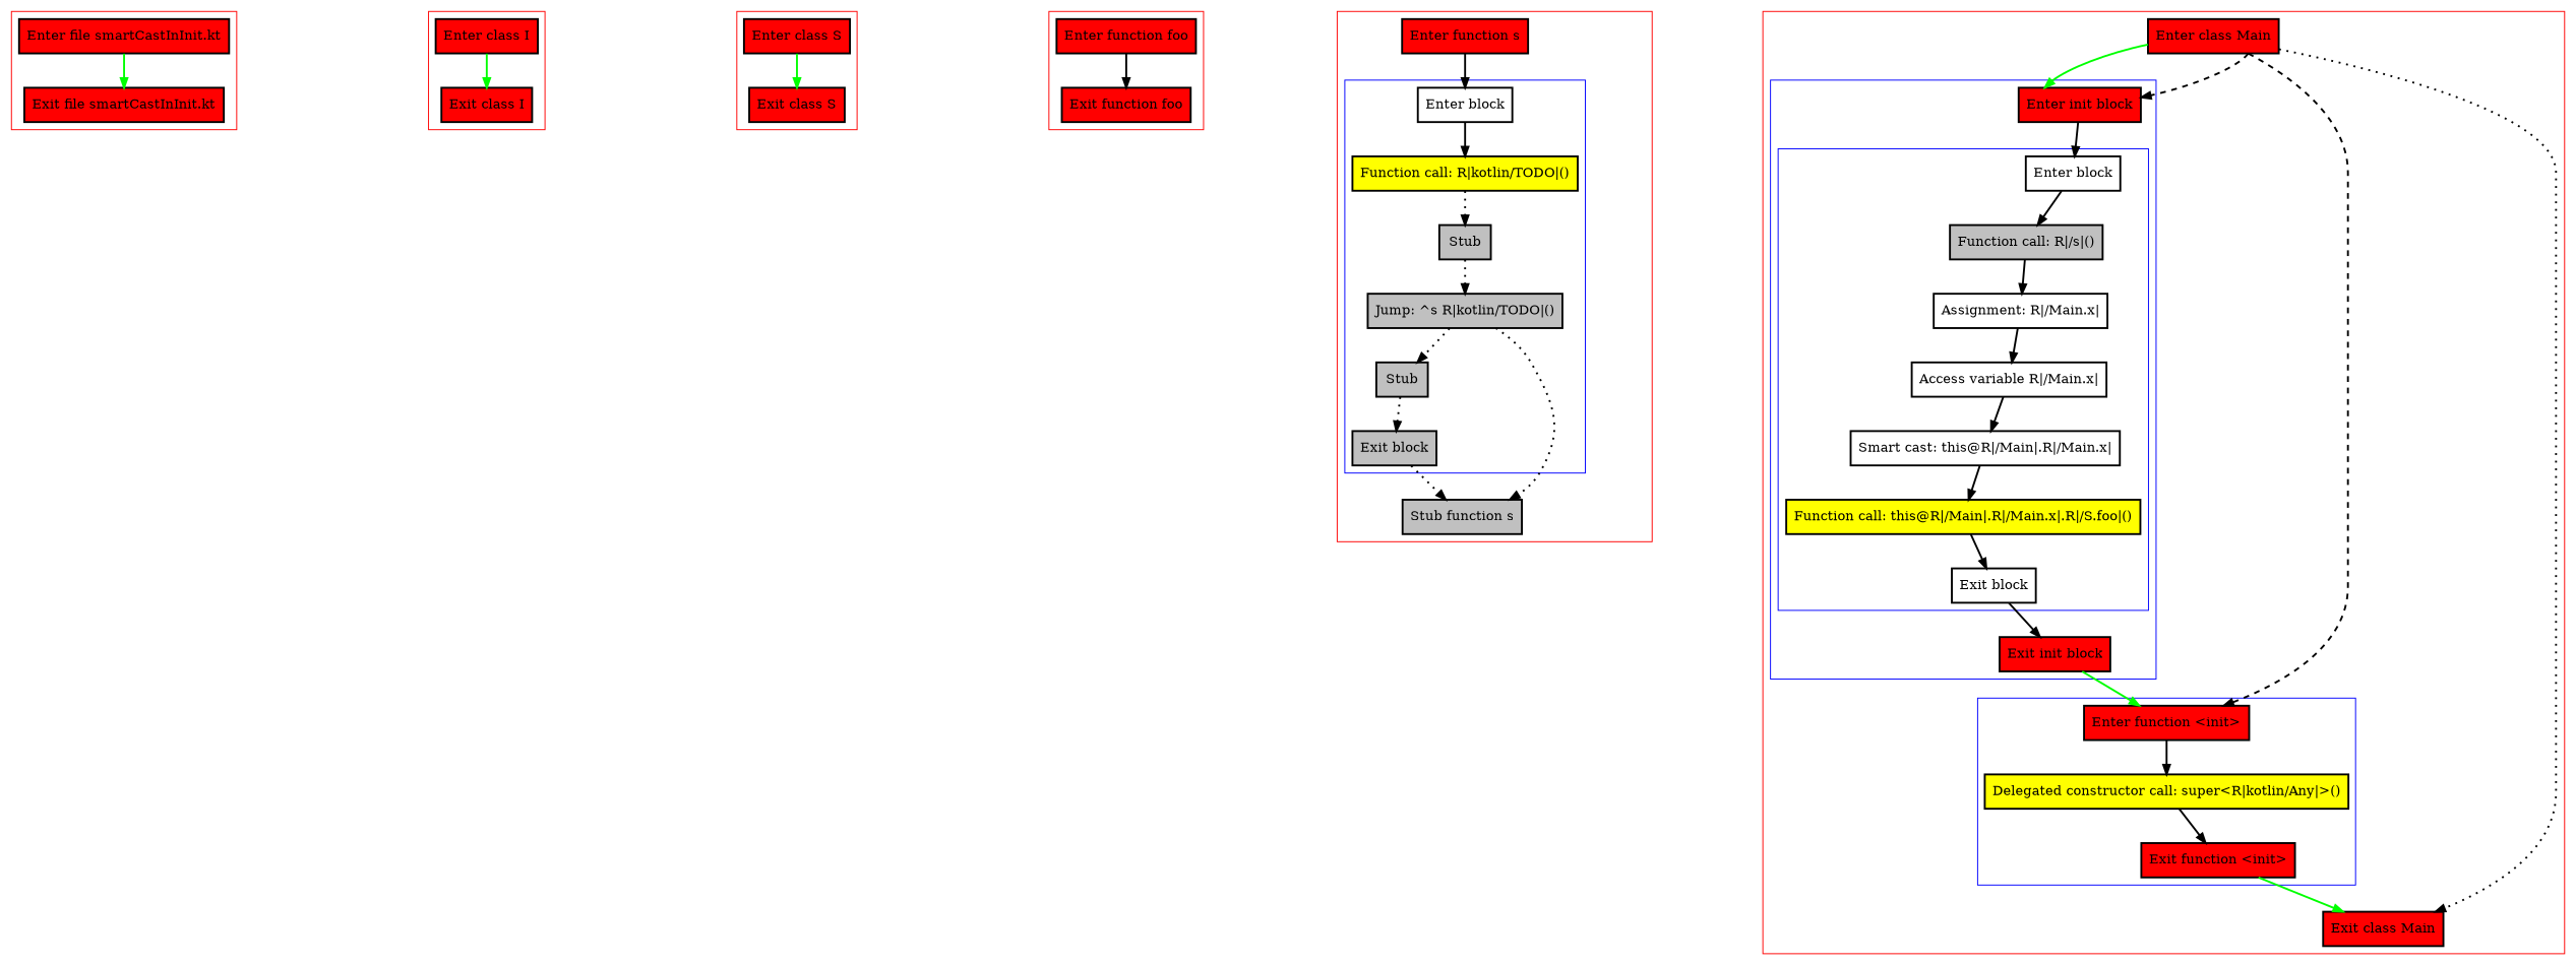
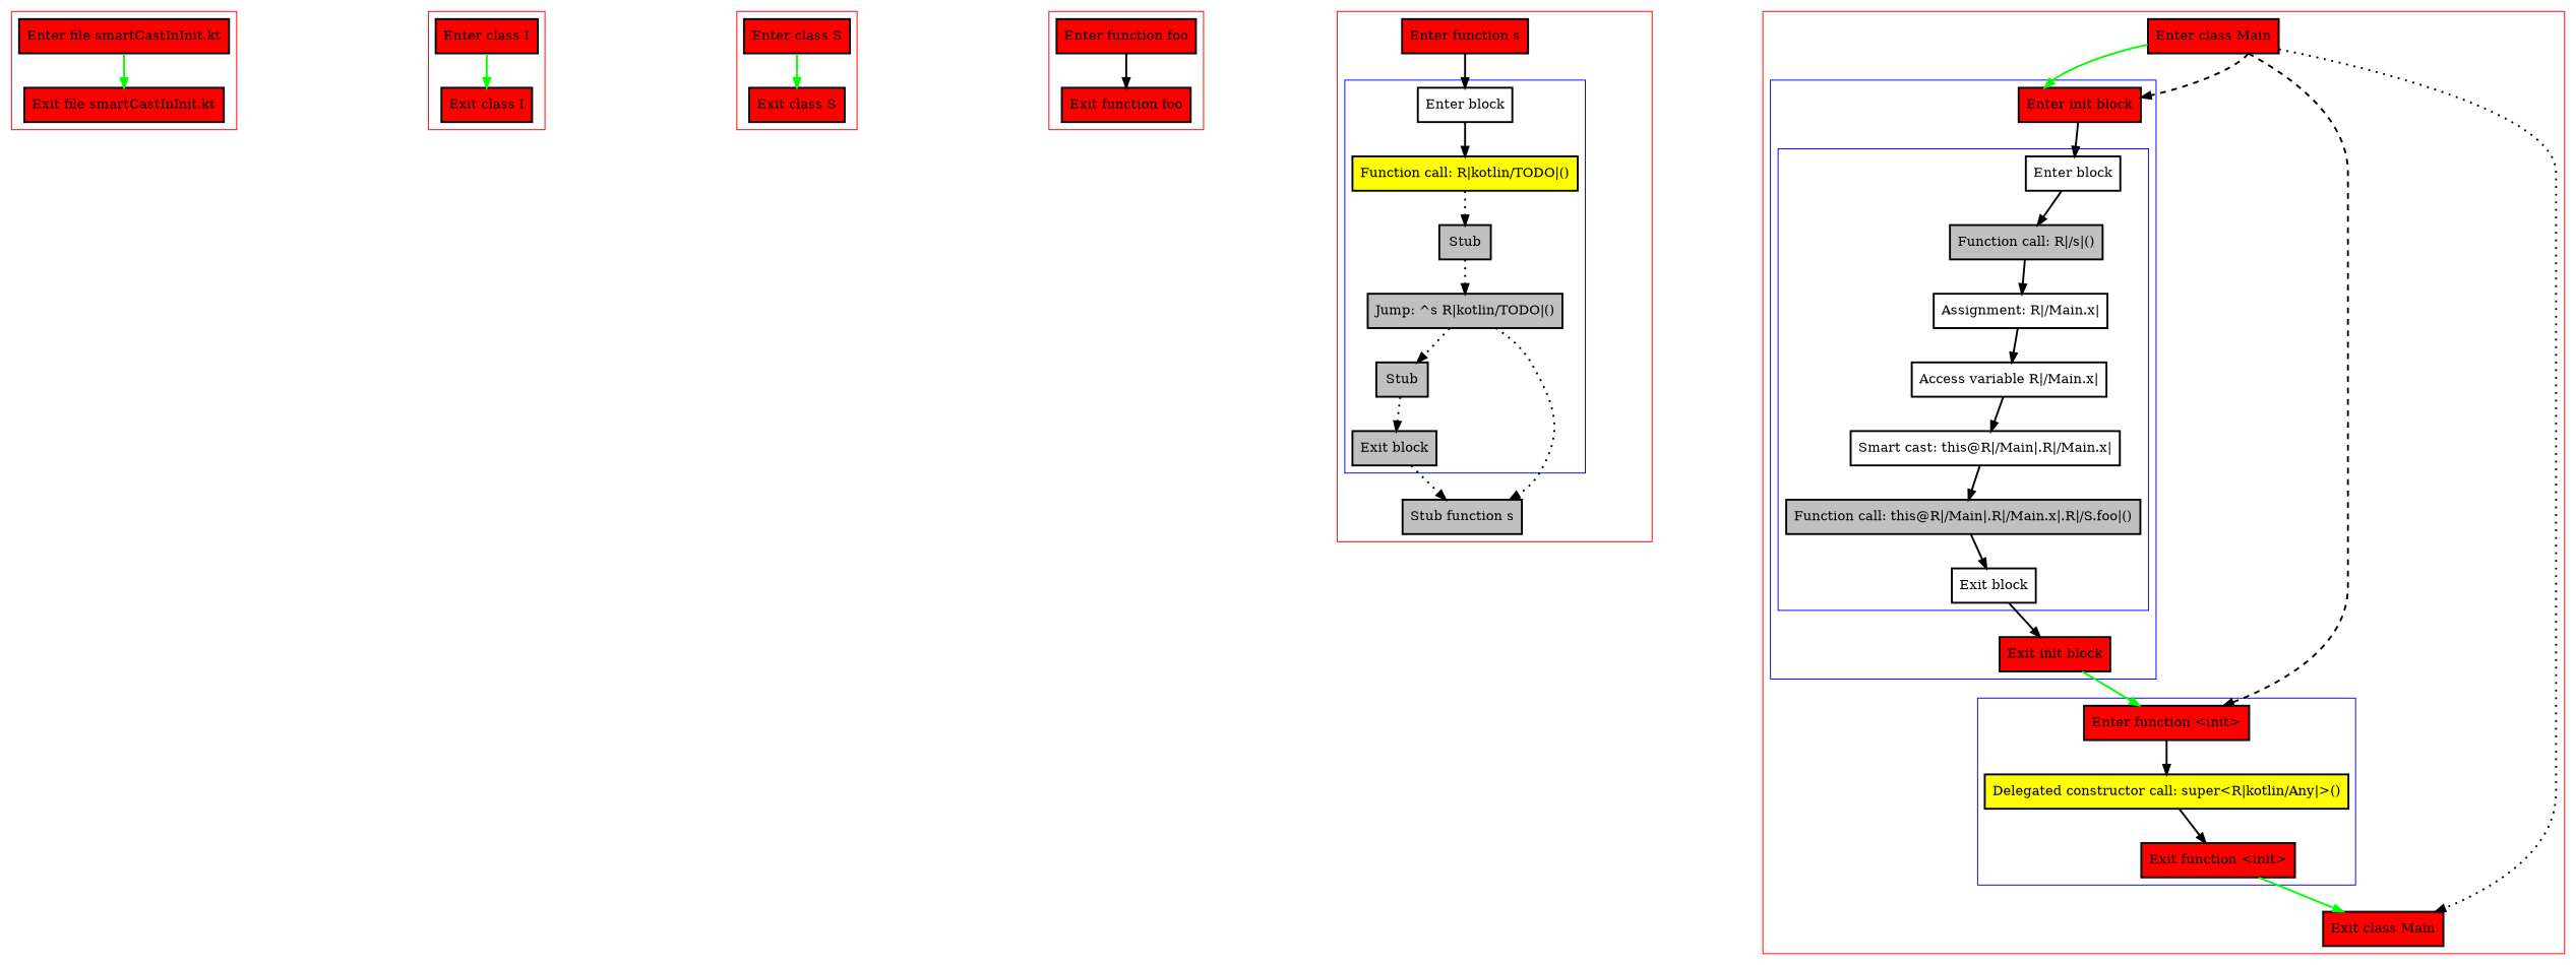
  digraph {
    nodesep=3
    node [fillcolor=red penwidth=2 shape=box style=filled]
    edge [penwidth=2]
    n1 [label="Enter file smartCastInInit.kt"]
    n2 [label="Exit file smartCastInInit.kt"]
    n3 [label="Enter class I"]
    n4 [label="Exit class I"]
    n5 [label="Enter class S"]
    n6 [label="Exit class S"]
    n7 [label="Enter function foo"]
    n8 [label="Exit function foo"]
    n9 [label="Enter block" fillcolor="" style=""]
    n10 [fillcolor=yellow label="Function call: R|kotlin/TODO|()"]
    n11 [fillcolor=gray label=Stub]
    n12 [fillcolor=gray label="Jump: ^s R|kotlin/TODO|()"]
    n13 [fillcolor=gray label=Stub]
    n14 [fillcolor=gray label="Exit block"]
    n15 [label="Enter function s"]
    n16 [fillcolor=gray label="Stub function s"]
    n17 [label="Enter block" fillcolor="" style=""]
    n18 [fillcolor=gray label="Function call: R|/s|()"]
    n19 [label="Assignment: R|/Main.x|" fillcolor="" style=""]
    n20 [label="Access variable R|/Main.x|" fillcolor="" style=""]
    n21 [label="Smart cast: this@R|/Main|.R|/Main.x|" fillcolor="" style=""]
-   n22 [fillcolor=yellow label="Function call: this@R|/Main|.R|/Main.x|.R|/S.foo|()"]
+   n22 [fillcolor=gray label="Function call: this@R|/Main|.R|/Main.x|.R|/S.foo|()"]
    n23 [label="Exit block" fillcolor="" style=""]
    n24 [label="Enter init block"]
    n25 [label="Exit init block"]
    n26 [label="Enter function <init>"]
    n27 [fillcolor=yellow label="Delegated constructor call: super<R|kotlin/Any|>()"]
    n28 [label="Exit function <init>"]
    n29 [label="Enter class Main"]
    n30 [label="Exit class Main"]
    subgraph cluster_1 {
      color=red
      n1
      n2
    }
    subgraph cluster_2 {
      color=red
      n3
      n4
    }
    subgraph cluster_3 {
      color=red
      n5
      n6
    }
    subgraph cluster_4 {
      color=red
      n7
      n8
    }
    subgraph cluster_5 {
      color=red
      n15
      n16
      subgraph cluster_6 {
        color=blue
        n9
        n10
        n11
        n12
        n13
        n14
      }
    }
    subgraph cluster_7 {
      color=red
      n29
      n30
      subgraph cluster_8 {
        color=blue
        n24
        n25
        subgraph cluster_9 {
          color=blue
          n17
          n18
          n19
          n20
          n21
          n22
          n23
        }
      }
      subgraph cluster_10 {
        color=blue
        n26
        n27
        n28
      }
    }
    n1 -> n2 [color=green]
    n3 -> n4 [color=green]
    n5 -> n6 [color=green]
    n7 -> n8
    n9 -> n10
    n10 -> n11 [style=dotted]
    n11 -> n12 [style=dotted]
    n12 -> n13 [style=dotted]
    n12 -> n16 [style=dotted]
    n13 -> n14 [style=dotted]
    n14 -> n16 [style=dotted]
    n15 -> n9
    n17 -> n18
    n18 -> n19
    n19 -> n20
    n20 -> n21
    n21 -> n22
    n22 -> n23
    n23 -> n25
    n24 -> n17
    n25 -> n26 [color=green]
    n26 -> n27
    n27 -> n28
    n28 -> n30 [color=green]
    n29 -> n24 [color=green]
    n29 -> n24 [style=dashed]
    n29 -> n26 [style=dashed]
    n29 -> n30 [style=dotted]
  }
